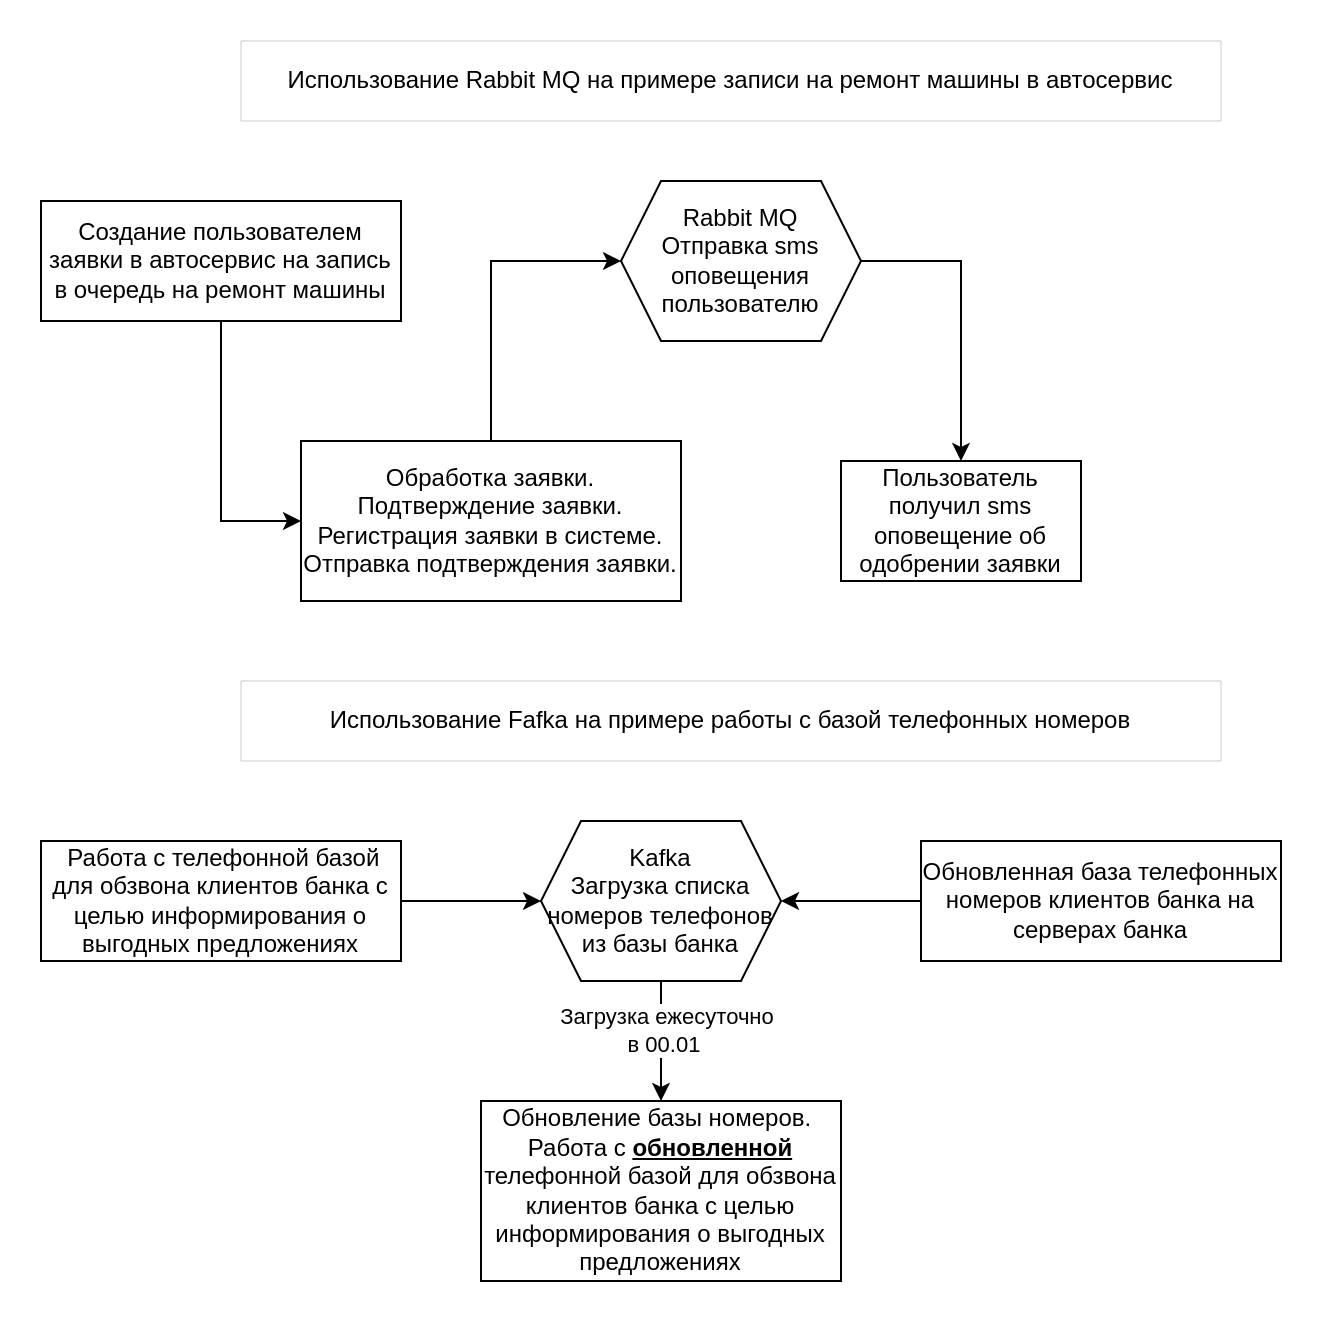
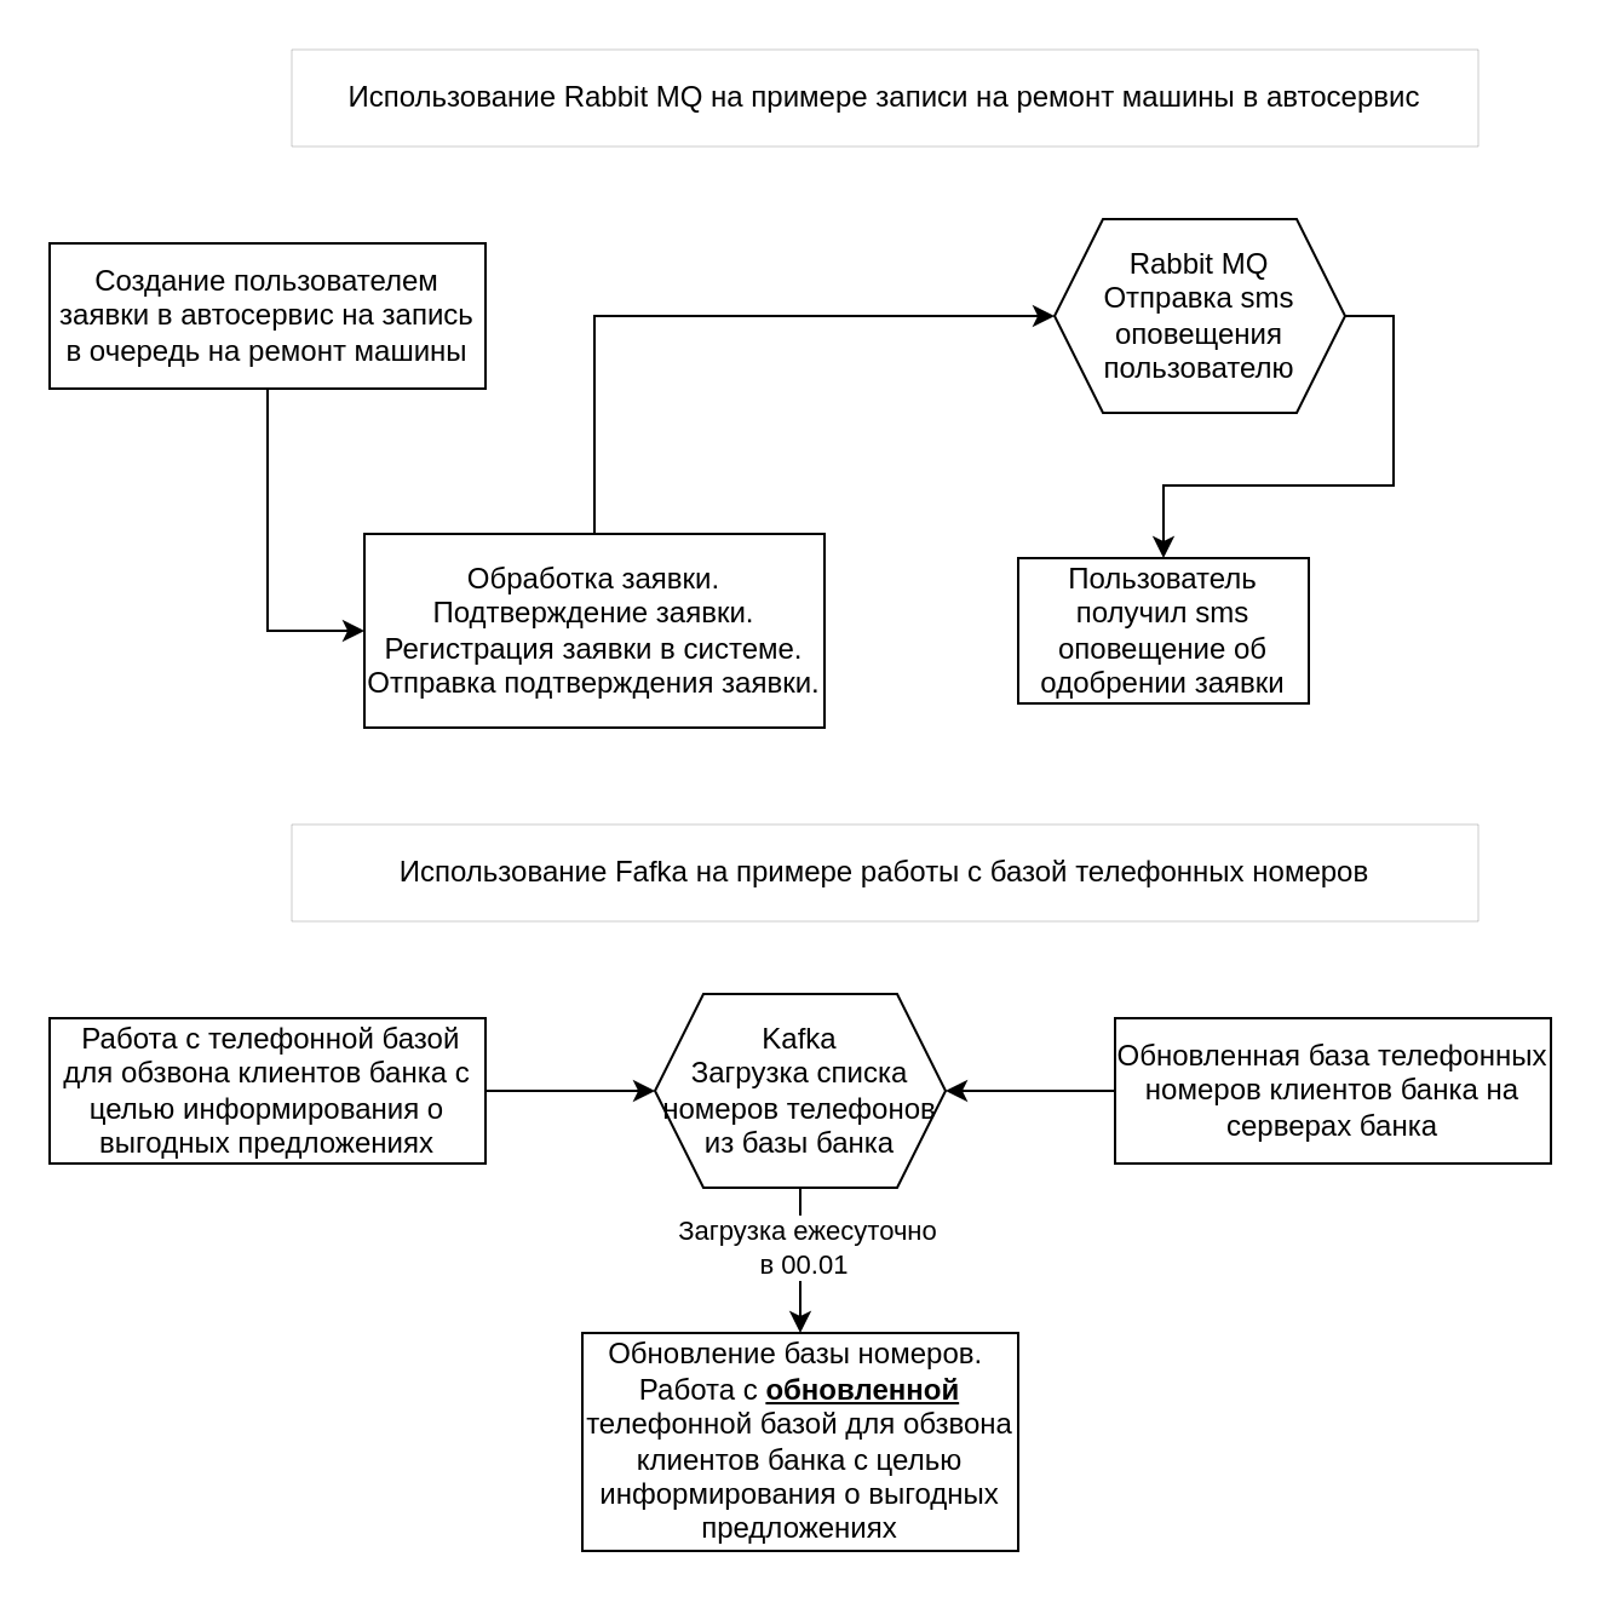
  <mxCell id="0" />
  <mxCell id="1" parent="0" />
  <mxCell id="2" style="edgeStyle=orthogonalEdgeStyle;rounded=0;orthogonalLoop=1;jettySize=auto;html=1;exitX=0.5;exitY=1;exitDx=0;exitDy=0;entryX=0;entryY=0.5;entryDx=0;entryDy=0;" edge="1" parent="1" source="3" target="5"><mxGeometry relative="1" as="geometry" /></mxCell>
  <mxCell id="3" value="Создание пользователем заявки в автосервис на запись в очередь на ремонт машины" style="rounded=0;whiteSpace=wrap;html=1;" vertex="1" parent="1"><mxGeometry x="20" y="100" width="180" height="60" as="geometry" /></mxCell>
  <mxCell id="4" style="edgeStyle=orthogonalEdgeStyle;rounded=0;orthogonalLoop=1;jettySize=auto;html=1;exitX=0.5;exitY=0;exitDx=0;exitDy=0;entryX=0;entryY=0.5;entryDx=0;entryDy=0;" edge="1" parent="1" source="5" target="7"><mxGeometry relative="1" as="geometry" /></mxCell>
  <mxCell id="5" value="Обработка заявки. Подтверждение заявки.&lt;div&gt;Регистрация заявки в системе.&lt;/div&gt;&lt;div&gt;Отправка подтверждения заявки.&lt;/div&gt;" style="rounded=0;whiteSpace=wrap;html=1;" vertex="1" parent="1"><mxGeometry x="150" y="220" width="190" height="80" as="geometry" /></mxCell>
  <mxCell id="6" style="edgeStyle=orthogonalEdgeStyle;rounded=0;orthogonalLoop=1;jettySize=auto;html=1;exitX=1;exitY=0.5;exitDx=0;exitDy=0;entryX=0.5;entryY=0;entryDx=0;entryDy=0;" edge="1" parent="1" source="7" target="8"><mxGeometry relative="1" as="geometry" /></mxCell>
- <mxCell id="7" value="Rabbit MQ&lt;div&gt;Отправка sms оповещения пользователю&lt;/div&gt;" style="shape=hexagon;perimeter=hexagonPerimeter2;whiteSpace=wrap;html=1;fixedSize=1;" vertex="1" parent="1"><mxGeometry x="310" y="90" width="120" height="80" as="geometry" /></mxCell>
+ <mxCell id="7" value="Rabbit MQ&lt;div&gt;Отправка sms оповещения пользователю&lt;/div&gt;" style="shape=hexagon;perimeter=hexagonPerimeter2;whiteSpace=wrap;html=1;fixedSize=1;" vertex="1" parent="1"><mxGeometry x="435" y="90" width="120" height="80" as="geometry" /></mxCell>
  <mxCell id="8" value="Пользователь получил sms оповещение об одобрении заявки" style="rounded=0;whiteSpace=wrap;html=1;" vertex="1" parent="1"><mxGeometry x="420" y="230" width="120" height="60" as="geometry" /></mxCell>
  <mxCell id="9" style="edgeStyle=orthogonalEdgeStyle;rounded=0;orthogonalLoop=1;jettySize=auto;html=1;exitX=1;exitY=0.5;exitDx=0;exitDy=0;entryX=0;entryY=0.5;entryDx=0;entryDy=0;" edge="1" parent="1" source="10" target="15"><mxGeometry relative="1" as="geometry" /></mxCell>
  <mxCell id="10" value="&amp;nbsp;Работа с телефонной базой для обзвона клиентов банка с целью информирования о выгодных предложениях" style="rounded=0;whiteSpace=wrap;html=1;" vertex="1" parent="1"><mxGeometry x="20" y="420" width="180" height="60" as="geometry" /></mxCell>
  <mxCell id="11" value="Использование Rabbit MQ на примере записи на ремонт машины в автосервис" style="rounded=0;whiteSpace=wrap;html=1;strokeWidth=0;" vertex="1" parent="1"><mxGeometry x="120" y="20" width="490" height="40" as="geometry" /></mxCell>
  <mxCell id="12" value="Использование Fafka на примере работы с базой телефонных номеров" style="rounded=0;whiteSpace=wrap;html=1;strokeWidth=0;" vertex="1" parent="1"><mxGeometry x="120" y="340" width="490" height="40" as="geometry" /></mxCell>
  <mxCell id="13" style="edgeStyle=orthogonalEdgeStyle;rounded=0;orthogonalLoop=1;jettySize=auto;html=1;entryX=0.5;entryY=0;entryDx=0;entryDy=0;" edge="1" parent="1" source="15" target="16"><mxGeometry relative="1" as="geometry" /></mxCell>
  <mxCell id="14" value="Загрузка ежесуточно&lt;div&gt;в 00.01&amp;nbsp;&lt;/div&gt;" style="edgeLabel;html=1;align=center;verticalAlign=middle;resizable=0;points=[];" vertex="1" connectable="0" parent="13"><mxGeometry x="-0.2" y="2" relative="1" as="geometry"><mxPoint as="offset" /></mxGeometry></mxCell>
  <mxCell id="15" value="Kafka&lt;div&gt;Загрузка списка номеров телефонов из базы банка&lt;/div&gt;" style="shape=hexagon;perimeter=hexagonPerimeter2;whiteSpace=wrap;html=1;fixedSize=1;" vertex="1" parent="1"><mxGeometry x="270" y="410" width="120" height="80" as="geometry" /></mxCell>
  <mxCell id="16" value="Обновление базы номеров.&amp;nbsp;&lt;div&gt;Работа с &lt;b&gt;&lt;u&gt;обновленной&lt;/u&gt;&lt;/b&gt; телефонной базой для обзвона клиентов банка с целью информирования о выгодных предложениях&lt;/div&gt;" style="rounded=0;whiteSpace=wrap;html=1;" vertex="1" parent="1"><mxGeometry x="240" y="550" width="180" height="90" as="geometry" /></mxCell>
  <mxCell id="17" style="edgeStyle=orthogonalEdgeStyle;rounded=0;orthogonalLoop=1;jettySize=auto;html=1;entryX=1;entryY=0.5;entryDx=0;entryDy=0;" edge="1" parent="1" source="18" target="15"><mxGeometry relative="1" as="geometry" /></mxCell>
  <mxCell id="18" value="Обновленная база телефонных номеров клиентов банка на серверах банка" style="rounded=0;whiteSpace=wrap;html=1;" vertex="1" parent="1"><mxGeometry x="460" y="420" width="180" height="60" as="geometry" /></mxCell>
